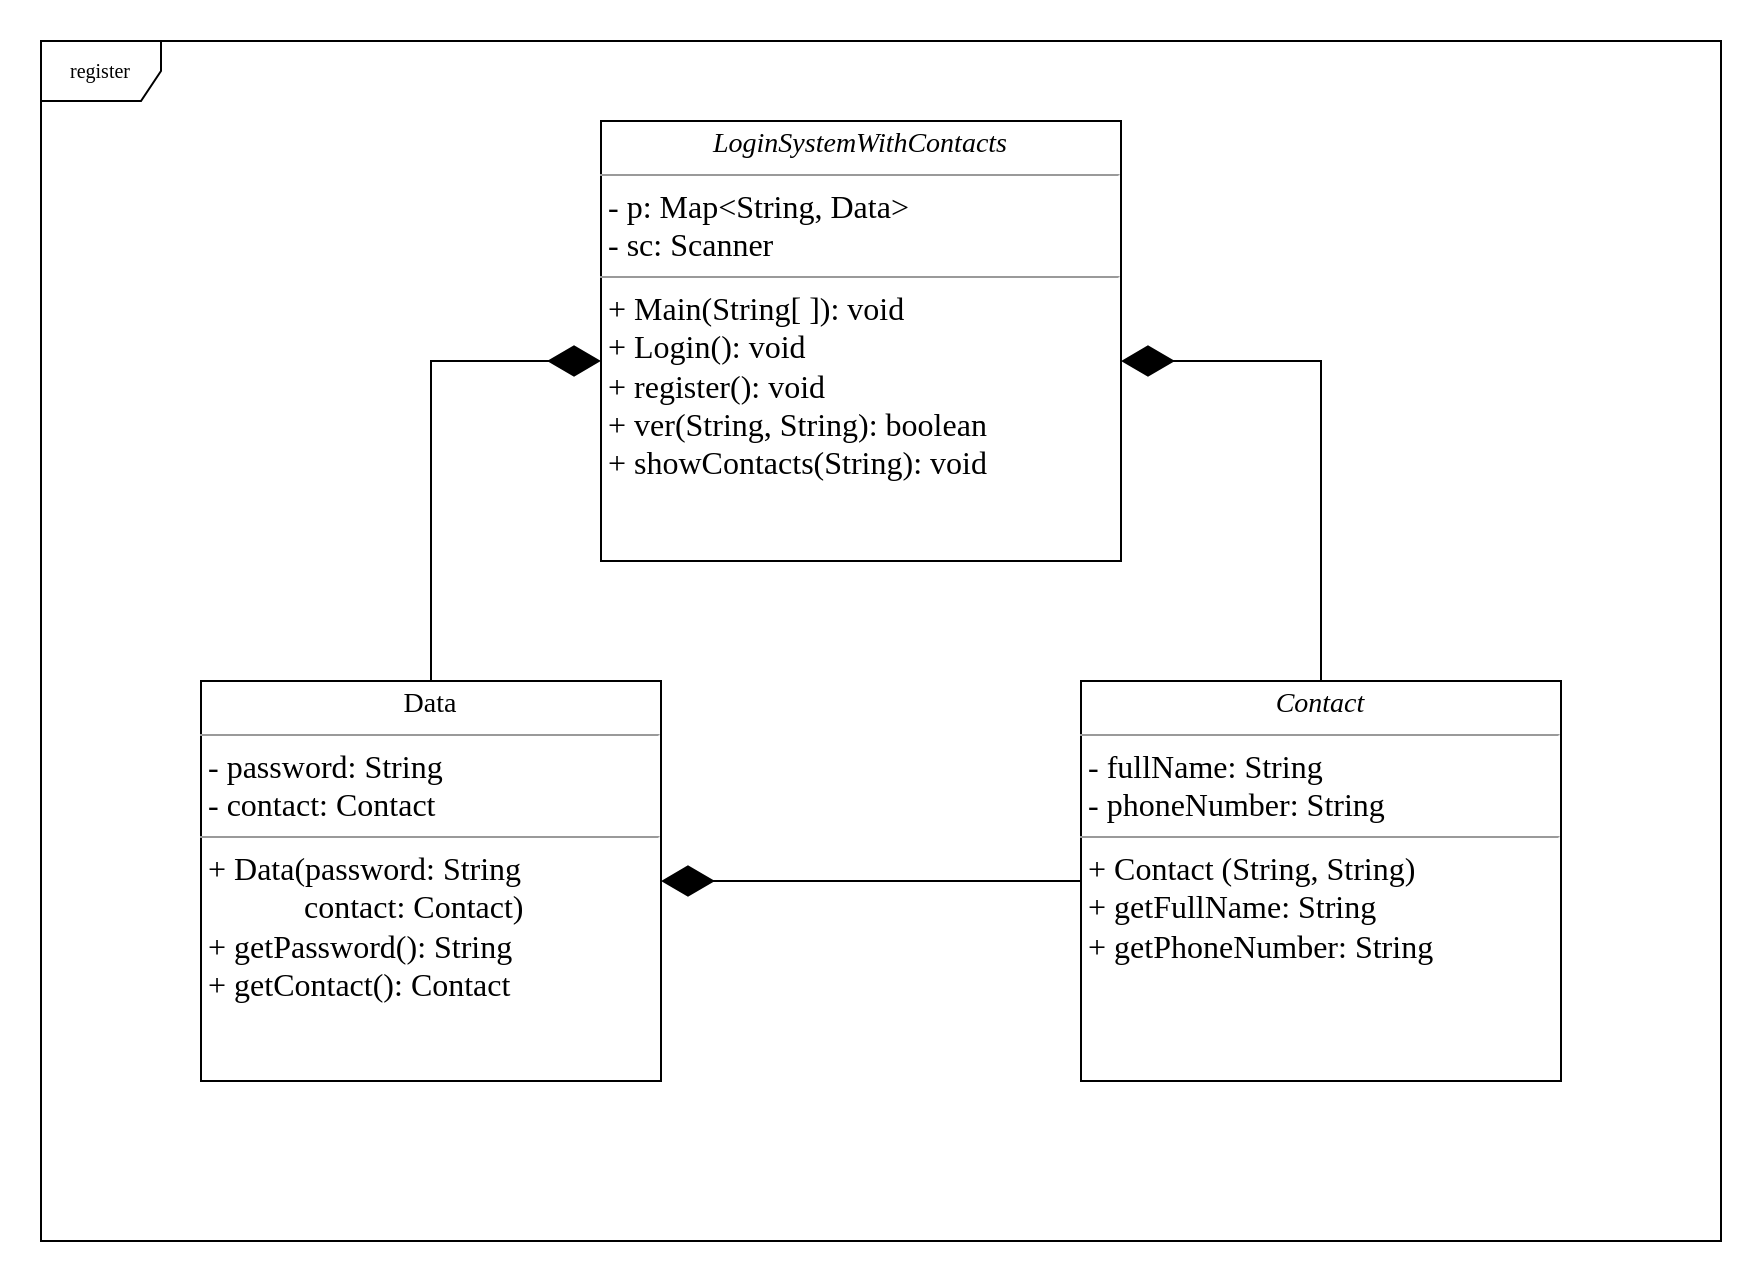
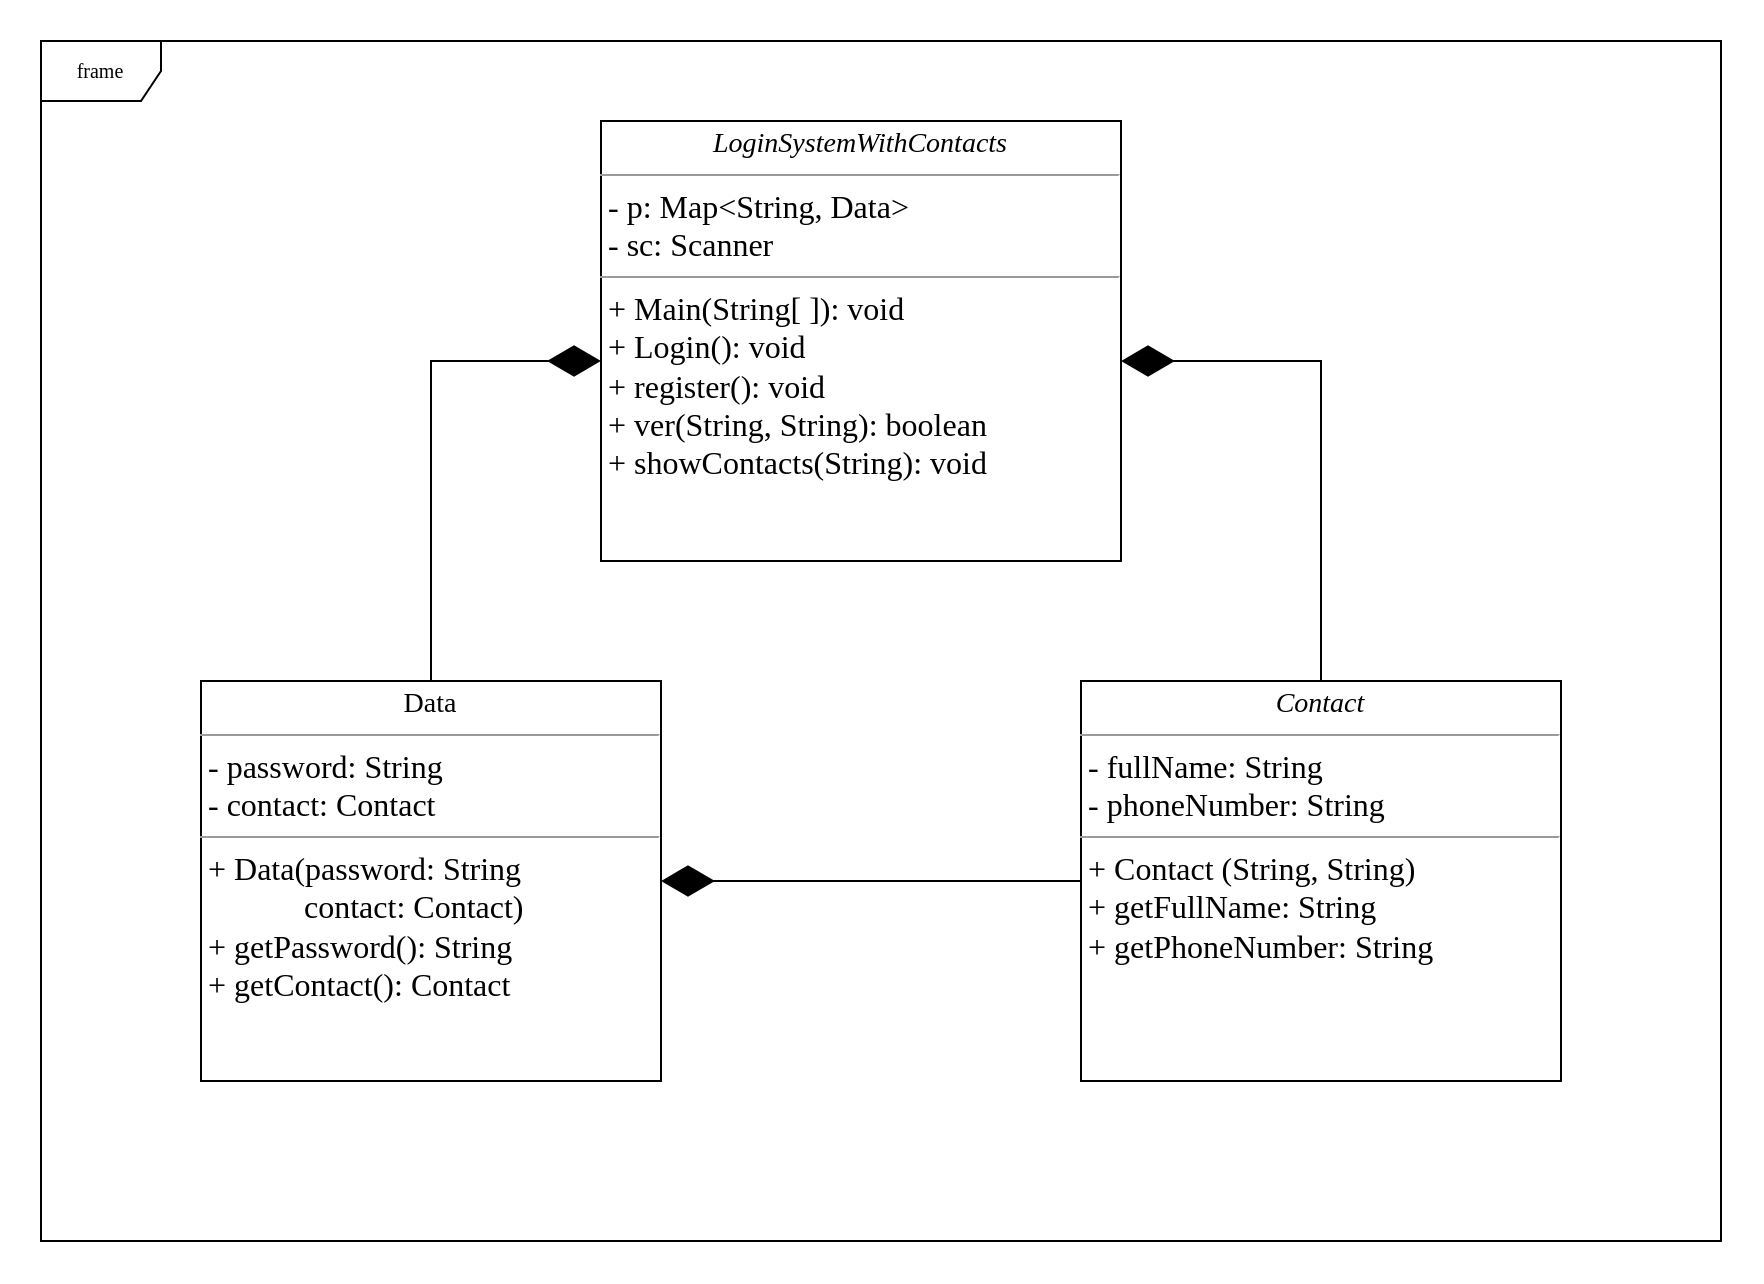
  <mxCell id="0" />
  <mxCell id="1" parent="0" />
  <mxCell id="2" value="&lt;p style=&quot;margin:0px;margin-top:4px;text-align:center;&quot;&gt;&lt;font style=&quot;font-size: 14px;&quot; face=&quot;Comic Sans MS&quot;&gt;Data&lt;/font&gt;&lt;/p&gt;&lt;hr size=&quot;1&quot;&gt;&lt;p style=&quot;margin:0px;margin-left:4px;&quot;&gt;&lt;font size=&quot;3&quot; face=&quot;Comic Sans MS&quot;&gt;- password: String&lt;br&gt;- contact: Contact&lt;/font&gt;&lt;/p&gt;&lt;hr size=&quot;1&quot;&gt;&lt;p style=&quot;margin:0px;margin-left:4px;&quot;&gt;&lt;font size=&quot;3&quot; face=&quot;Comic Sans MS&quot;&gt;+ Data(password: String&lt;/font&gt;&lt;/p&gt;&lt;p style=&quot;margin:0px;margin-left:4px;&quot;&gt;&lt;font size=&quot;3&quot; face=&quot;Comic Sans MS&quot;&gt;&amp;nbsp; &amp;nbsp; &amp;nbsp; &amp;nbsp; &amp;nbsp; &amp;nbsp; contact: Contact)&lt;br&gt;+ getPassword(): String&lt;/font&gt;&lt;/p&gt;&lt;p style=&quot;margin:0px;margin-left:4px;&quot;&gt;&lt;font size=&quot;3&quot; face=&quot;Comic Sans MS&quot;&gt;+ getContact(): Contact&lt;/font&gt;&lt;/p&gt;" style="verticalAlign=top;align=left;overflow=fill;fontSize=12;fontFamily=Helvetica;html=1;rounded=0;shadow=0;comic=0;labelBackgroundColor=none;strokeWidth=1" parent="1" vertex="1"><mxGeometry x="100" y="340" width="230" height="200" as="geometry" /></mxCell>
  <mxCell id="3" value="&lt;p style=&quot;margin:0px;margin-top:4px;text-align:center;&quot;&gt;&lt;i&gt;&lt;font style=&quot;font-size: 14px;&quot; face=&quot;Comic Sans MS&quot;&gt;LoginSystemWithContacts&lt;/font&gt;&lt;/i&gt;&lt;/p&gt;&lt;hr size=&quot;1&quot;&gt;&lt;p style=&quot;margin:0px;margin-left:4px;&quot;&gt;&lt;font size=&quot;3&quot; face=&quot;Comic Sans MS&quot;&gt;- p: Map&amp;lt;String, Data&amp;gt;&lt;/font&gt;&lt;/p&gt;&lt;p style=&quot;margin:0px;margin-left:4px;&quot;&gt;&lt;font size=&quot;3&quot; face=&quot;Comic Sans MS&quot;&gt;- sc: Scanner&lt;/font&gt;&lt;/p&gt;&lt;hr size=&quot;1&quot;&gt;&lt;p style=&quot;margin:0px;margin-left:4px;&quot;&gt;&lt;font size=&quot;3&quot; face=&quot;Comic Sans MS&quot;&gt;+ Main(String[ ]): void&lt;br&gt;&lt;/font&gt;&lt;/p&gt;&lt;p style=&quot;margin:0px;margin-left:4px;&quot;&gt;&lt;font size=&quot;3&quot; face=&quot;Comic Sans MS&quot;&gt;+ Login(): void&lt;/font&gt;&lt;/p&gt;&lt;p style=&quot;margin:0px;margin-left:4px;&quot;&gt;&lt;font size=&quot;3&quot; face=&quot;Comic Sans MS&quot;&gt;+ register(): void&lt;/font&gt;&lt;/p&gt;&lt;p style=&quot;margin:0px;margin-left:4px;&quot;&gt;&lt;font size=&quot;3&quot; face=&quot;Comic Sans MS&quot;&gt;+ ver(String, String): boolean&lt;/font&gt;&lt;/p&gt;&lt;p style=&quot;margin:0px;margin-left:4px;&quot;&gt;&lt;font size=&quot;3&quot; face=&quot;Comic Sans MS&quot;&gt;+ showContacts(String): void&lt;/font&gt;&lt;/p&gt;" style="verticalAlign=top;align=left;overflow=fill;fontSize=12;fontFamily=Helvetica;html=1;whiteSpace=wrap;" parent="1" vertex="1"><mxGeometry x="300" y="60" width="260" height="220" as="geometry" /></mxCell>
  <mxCell id="4" value="&lt;p style=&quot;margin:0px;margin-top:4px;text-align:center;&quot;&gt;&lt;font style=&quot;font-size: 14px;&quot; face=&quot;Comic Sans MS&quot;&gt;&lt;i&gt;Contact&lt;/i&gt;&lt;/font&gt;&lt;/p&gt;&lt;hr size=&quot;1&quot;&gt;&lt;p style=&quot;margin:0px;margin-left:4px;&quot;&gt;&lt;font size=&quot;3&quot; face=&quot;Comic Sans MS&quot;&gt;- fullName: String&lt;br&gt;- phoneNumber: String&lt;/font&gt;&lt;/p&gt;&lt;hr size=&quot;1&quot;&gt;&lt;p style=&quot;margin:0px;margin-left:4px;&quot;&gt;&lt;font size=&quot;3&quot; face=&quot;Comic Sans MS&quot;&gt;+ Contact (String, String)&amp;nbsp;&lt;br&gt;+ getFullName: String&lt;/font&gt;&lt;/p&gt;&lt;p style=&quot;margin:0px;margin-left:4px;&quot;&gt;&lt;font size=&quot;3&quot; face=&quot;Comic Sans MS&quot;&gt;+ getPhoneNumber: String&lt;/font&gt;&lt;/p&gt;" style="verticalAlign=top;align=left;overflow=fill;fontSize=12;fontFamily=Helvetica;html=1;whiteSpace=wrap;" parent="1" vertex="1"><mxGeometry x="540" y="340" width="240" height="200" as="geometry" /></mxCell>
  <mxCell id="5" value="" style="endArrow=diamondThin;endFill=1;endSize=24;html=1;rounded=0;exitX=0.5;exitY=0;exitDx=0;exitDy=0;" parent="1" source="2" edge="1"><mxGeometry width="160" relative="1" as="geometry"><mxPoint x="140" y="180" as="sourcePoint" /><mxPoint x="300" y="180" as="targetPoint" /><Array as="points"><mxPoint x="215" y="180" /></Array></mxGeometry></mxCell>
  <mxCell id="6" value="" style="endArrow=diamondThin;endFill=1;endSize=24;html=1;rounded=0;exitX=0.5;exitY=0;exitDx=0;exitDy=0;" parent="1" source="4" edge="1"><mxGeometry width="160" relative="1" as="geometry"><mxPoint x="660" y="180" as="sourcePoint" /><mxPoint x="560" y="180" as="targetPoint" /><Array as="points"><mxPoint x="660" y="180" /></Array></mxGeometry></mxCell>
  <mxCell id="7" value="" style="endArrow=diamondThin;endFill=1;endSize=24;html=1;rounded=0;entryX=1;entryY=0.5;entryDx=0;entryDy=0;exitX=0;exitY=0.5;exitDx=0;exitDy=0;" parent="1" source="4" target="2" edge="1"><mxGeometry width="160" relative="1" as="geometry"><mxPoint x="530" y="380" as="sourcePoint" /><mxPoint x="690" y="380" as="targetPoint" /></mxGeometry></mxCell>
- <mxCell id="8" value="register" style="shape=umlFrame;whiteSpace=wrap;html=1;rounded=0;shadow=0;comic=0;labelBackgroundColor=none;strokeWidth=1;fontFamily=Verdana;fontSize=10;align=center;" parent="1" vertex="1"><mxGeometry x="20" y="20" width="840" height="600" as="geometry" /></mxCell>
+ <mxCell id="8" value="frame" style="shape=umlFrame;whiteSpace=wrap;html=1;rounded=0;shadow=0;comic=0;labelBackgroundColor=none;strokeWidth=1;fontFamily=Verdana;fontSize=10;align=center;" parent="1" vertex="1"><mxGeometry x="20" y="20" width="840" height="600" as="geometry" /></mxCell>
